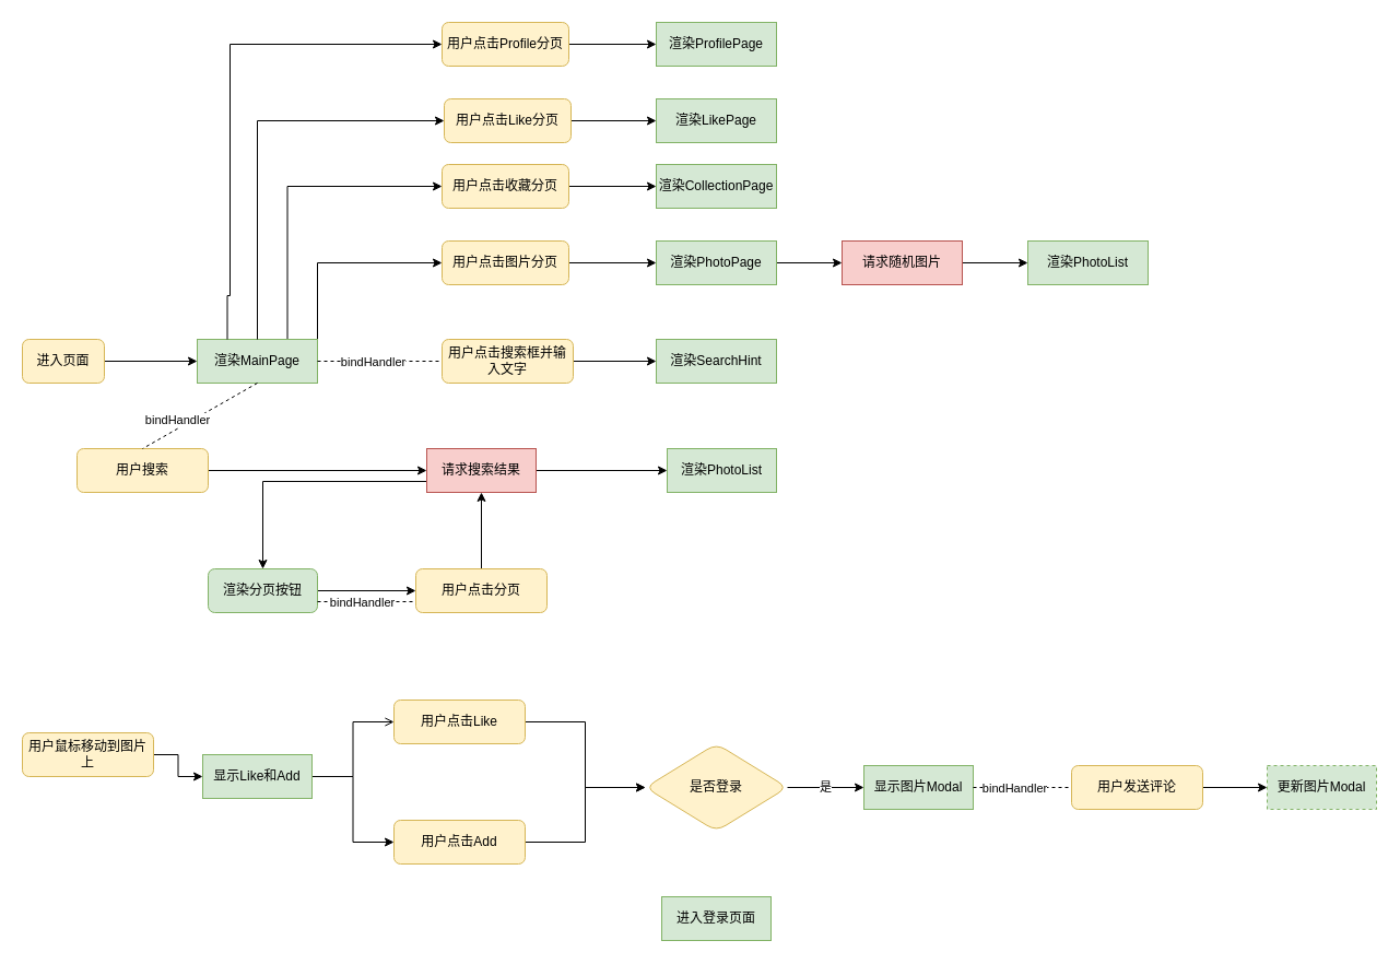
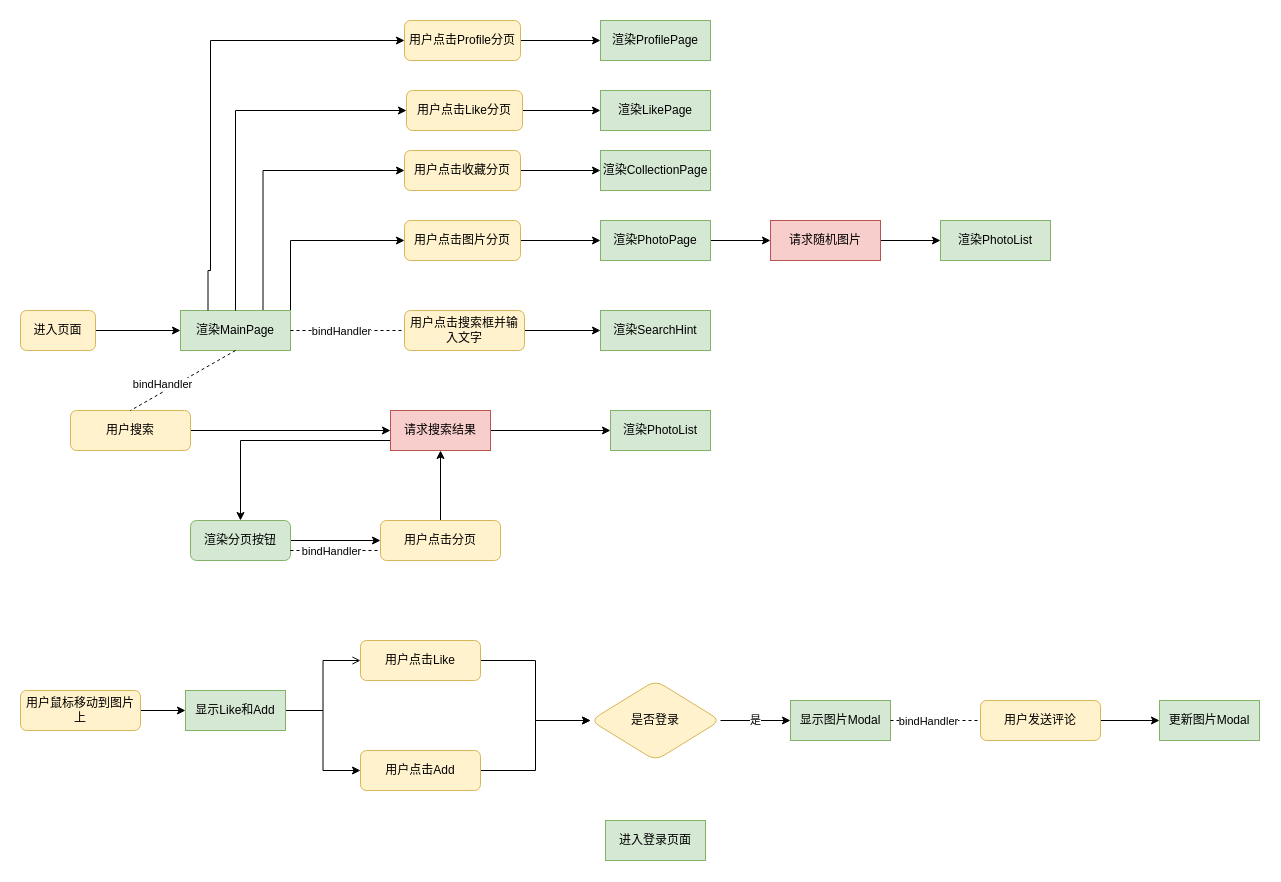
  <mxCell id="0" />
  <mxCell id="1" parent="0" />
  <mxCell id="2" value="" style="edgeStyle=orthogonalEdgeStyle;rounded=0;orthogonalLoop=1;jettySize=auto;html=1;" parent="1" source="3" target="6" edge="1"><mxGeometry relative="1" as="geometry" /></mxCell>
  <mxCell id="3" value="进入页面" style="rounded=1;whiteSpace=wrap;html=1;fontSize=12;glass=0;strokeWidth=1;shadow=0;fillColor=#fff2cc;strokeColor=#d6b656;" parent="1" vertex="1"><mxGeometry x="20" y="310" width="75" height="40" as="geometry" /></mxCell>
  <mxCell id="4" style="edgeStyle=orthogonalEdgeStyle;rounded=0;orthogonalLoop=1;jettySize=auto;html=1;exitX=1;exitY=0;exitDx=0;exitDy=0;entryX=0;entryY=0.5;entryDx=0;entryDy=0;" edge="1" parent="1" source="6" target="40"><mxGeometry relative="1" as="geometry" /></mxCell>
  <mxCell id="5" style="edgeStyle=orthogonalEdgeStyle;rounded=0;orthogonalLoop=1;jettySize=auto;html=1;exitX=0.75;exitY=0;exitDx=0;exitDy=0;entryX=0;entryY=0.5;entryDx=0;entryDy=0;" edge="1" parent="1" source="6" target="47"><mxGeometry relative="1" as="geometry" /></mxCell>
  <mxCell id="6" value="渲染MainPage" style="rounded=0;whiteSpace=wrap;html=1;fillColor=#d5e8d4;strokeColor=#82b366;" parent="1" vertex="1"><mxGeometry x="180" y="310" width="110" height="40" as="geometry" /></mxCell>
  <mxCell id="7" value="" style="endArrow=none;dashed=1;html=1;rounded=0;exitX=1;exitY=0.5;exitDx=0;exitDy=0;entryX=0;entryY=0.5;entryDx=0;entryDy=0;" parent="1" source="6" target="10" edge="1"><mxGeometry width="50" height="50" relative="1" as="geometry"><mxPoint x="500" y="540" as="sourcePoint" /><mxPoint x="410" y="330" as="targetPoint" /></mxGeometry></mxCell>
  <mxCell id="8" value="bindHandler" style="edgeLabel;html=1;align=center;verticalAlign=middle;resizable=0;points=[];" parent="7" vertex="1" connectable="0"><mxGeometry x="0.13" relative="1" as="geometry"><mxPoint x="-14" as="offset" /></mxGeometry></mxCell>
  <mxCell id="9" value="" style="edgeStyle=orthogonalEdgeStyle;rounded=0;orthogonalLoop=1;jettySize=auto;html=1;" parent="1" source="10" target="11" edge="1"><mxGeometry relative="1" as="geometry" /></mxCell>
  <mxCell id="10" value="用户点击搜索框并输入文字" style="rounded=1;whiteSpace=wrap;html=1;fontSize=12;glass=0;strokeWidth=1;shadow=0;fillColor=#fff2cc;strokeColor=#d6b656;" parent="1" vertex="1"><mxGeometry x="404" y="310" width="120" height="40" as="geometry" /></mxCell>
  <mxCell id="11" value="渲染SearchHint" style="rounded=0;whiteSpace=wrap;html=1;fillColor=#d5e8d4;strokeColor=#82b366;" parent="1" vertex="1"><mxGeometry x="600" y="310" width="110" height="40" as="geometry" /></mxCell>
  <mxCell id="12" value="" style="edgeStyle=orthogonalEdgeStyle;rounded=0;orthogonalLoop=1;jettySize=auto;html=1;" parent="1" source="13" target="16" edge="1"><mxGeometry relative="1" as="geometry" /></mxCell>
  <mxCell id="13" value="用户搜索" style="rounded=1;whiteSpace=wrap;html=1;fontSize=12;glass=0;strokeWidth=1;shadow=0;fillColor=#fff2cc;strokeColor=#d6b656;" parent="1" vertex="1"><mxGeometry x="70" y="410" width="120" height="40" as="geometry" /></mxCell>
  <mxCell id="14" value="" style="edgeStyle=orthogonalEdgeStyle;rounded=0;orthogonalLoop=1;jettySize=auto;html=1;" parent="1" source="16" target="17" edge="1"><mxGeometry relative="1" as="geometry" /></mxCell>
  <mxCell id="15" value="" style="edgeStyle=orthogonalEdgeStyle;rounded=0;orthogonalLoop=1;jettySize=auto;html=1;" parent="1" source="16" target="19" edge="1"><mxGeometry relative="1" as="geometry"><Array as="points"><mxPoint x="240" y="440" /></Array></mxGeometry></mxCell>
  <mxCell id="16" value="请求搜索结果" style="rounded=0;whiteSpace=wrap;html=1;fillColor=#f8cecc;strokeColor=#b85450;" parent="1" vertex="1"><mxGeometry x="390" y="410" width="100" height="40" as="geometry" /></mxCell>
  <mxCell id="17" value="渲染PhotoList" style="whiteSpace=wrap;html=1;rounded=0;fillColor=#d5e8d4;strokeColor=#82b366;" parent="1" vertex="1"><mxGeometry x="610" y="410" width="100" height="40" as="geometry" /></mxCell>
  <mxCell id="18" value="" style="edgeStyle=orthogonalEdgeStyle;rounded=0;orthogonalLoop=1;jettySize=auto;html=1;" parent="1" source="19" target="21" edge="1"><mxGeometry relative="1" as="geometry" /></mxCell>
  <mxCell id="19" value="渲染分页按钮" style="whiteSpace=wrap;html=1;fillColor=#d5e8d4;strokeColor=#82b366;rounded=1;" parent="1" vertex="1"><mxGeometry x="190" y="520" width="100" height="40" as="geometry" /></mxCell>
  <mxCell id="20" value="" style="edgeStyle=orthogonalEdgeStyle;rounded=0;orthogonalLoop=1;jettySize=auto;html=1;" parent="1" source="21" target="16" edge="1"><mxGeometry relative="1" as="geometry" /></mxCell>
  <mxCell id="21" value="用户点击分页" style="rounded=1;whiteSpace=wrap;html=1;fontSize=12;glass=0;strokeWidth=1;shadow=0;fillColor=#fff2cc;strokeColor=#d6b656;" parent="1" vertex="1"><mxGeometry x="380" y="520" width="120" height="40" as="geometry" /></mxCell>
  <mxCell id="22" value="" style="endArrow=none;dashed=1;html=1;rounded=0;exitX=1;exitY=0.75;exitDx=0;exitDy=0;entryX=0;entryY=0.75;entryDx=0;entryDy=0;" parent="1" source="19" target="21" edge="1"><mxGeometry width="50" height="50" relative="1" as="geometry"><mxPoint x="300" y="340" as="sourcePoint" /><mxPoint x="414" y="340" as="targetPoint" /></mxGeometry></mxCell>
  <mxCell id="23" value="bindHandler" style="edgeLabel;html=1;align=center;verticalAlign=middle;resizable=0;points=[];" parent="22" vertex="1" connectable="0"><mxGeometry x="0.13" relative="1" as="geometry"><mxPoint x="-11" as="offset" /></mxGeometry></mxCell>
  <mxCell id="24" value="" style="endArrow=none;dashed=1;html=1;rounded=0;exitX=0.5;exitY=1;exitDx=0;exitDy=0;entryX=0.5;entryY=0;entryDx=0;entryDy=0;" parent="1" source="6" target="13" edge="1"><mxGeometry width="50" height="50" relative="1" as="geometry"><mxPoint x="300" y="340" as="sourcePoint" /><mxPoint x="414" y="340" as="targetPoint" /></mxGeometry></mxCell>
  <mxCell id="25" value="bindHandler" style="edgeLabel;html=1;align=center;verticalAlign=middle;resizable=0;points=[];" parent="24" vertex="1" connectable="0"><mxGeometry x="0.13" relative="1" as="geometry"><mxPoint x="-14" as="offset" /></mxGeometry></mxCell>
  <mxCell id="26" value="" style="edgeStyle=orthogonalEdgeStyle;rounded=0;orthogonalLoop=1;jettySize=auto;html=1;" edge="1" parent="1" source="27" target="30"><mxGeometry relative="1" as="geometry" /></mxCell>
- <mxCell id="27" value="用户鼠标移动到图片上" style="rounded=1;whiteSpace=wrap;html=1;fontSize=12;glass=0;strokeWidth=1;shadow=0;fillColor=#fff2cc;strokeColor=#d6b656;" vertex="1" parent="1"><mxGeometry x="20" y="670" width="120" height="40" as="geometry" /></mxCell>
+ <mxCell id="27" value="用户鼠标移动到图片上" style="rounded=1;whiteSpace=wrap;html=1;fontSize=12;glass=0;strokeWidth=1;shadow=0;fillColor=#fff2cc;strokeColor=#d6b656;" vertex="1" parent="1"><mxGeometry x="20" y="690" width="120" height="40" as="geometry" /></mxCell>
  <mxCell id="28" style="edgeStyle=orthogonalEdgeStyle;rounded=0;orthogonalLoop=1;jettySize=auto;html=1;exitX=1;exitY=0.5;exitDx=0;exitDy=0;entryX=0;entryY=0.5;entryDx=0;entryDy=0;endArrow=open;" edge="1" parent="1" source="30" target="32"><mxGeometry relative="1" as="geometry" /></mxCell>
  <mxCell id="29" style="edgeStyle=orthogonalEdgeStyle;rounded=0;orthogonalLoop=1;jettySize=auto;html=1;exitX=1;exitY=0.5;exitDx=0;exitDy=0;entryX=0;entryY=0.5;entryDx=0;entryDy=0;" edge="1" parent="1" source="30" target="34"><mxGeometry relative="1" as="geometry" /></mxCell>
  <mxCell id="30" value="显示Like和Add" style="rounded=0;whiteSpace=wrap;html=1;fillColor=#d5e8d4;strokeColor=#82b366;" vertex="1" parent="1"><mxGeometry x="185" y="690" width="100" height="40" as="geometry" /></mxCell>
  <mxCell id="31" value="" style="edgeStyle=orthogonalEdgeStyle;rounded=0;orthogonalLoop=1;jettySize=auto;html=1;" edge="1" parent="1" source="32" target="36"><mxGeometry relative="1" as="geometry" /></mxCell>
  <mxCell id="32" value="用户点击Like" style="rounded=1;whiteSpace=wrap;html=1;fontSize=12;glass=0;strokeWidth=1;shadow=0;fillColor=#fff2cc;strokeColor=#d6b656;" vertex="1" parent="1"><mxGeometry x="360" y="640" width="120" height="40" as="geometry" /></mxCell>
  <mxCell id="33" style="edgeStyle=orthogonalEdgeStyle;rounded=0;orthogonalLoop=1;jettySize=auto;html=1;exitX=1;exitY=0.5;exitDx=0;exitDy=0;" edge="1" parent="1" source="34" target="36"><mxGeometry relative="1" as="geometry" /></mxCell>
  <mxCell id="34" value="用户点击Add" style="rounded=1;whiteSpace=wrap;html=1;fontSize=12;glass=0;strokeWidth=1;shadow=0;fillColor=#fff2cc;strokeColor=#d6b656;" vertex="1" parent="1"><mxGeometry x="360" y="750" width="120" height="40" as="geometry" /></mxCell>
  <mxCell id="35" value="是" style="edgeStyle=orthogonalEdgeStyle;rounded=0;orthogonalLoop=1;jettySize=auto;html=1;exitX=1;exitY=0.5;exitDx=0;exitDy=0;entryX=0;entryY=0.5;entryDx=0;entryDy=0;" edge="1" parent="1" source="36" target="38"><mxGeometry relative="1" as="geometry"><mxPoint x="850" y="720" as="targetPoint" /></mxGeometry></mxCell>
  <mxCell id="36" value="是否登录" style="rhombus;whiteSpace=wrap;html=1;fillColor=#fff2cc;strokeColor=#d6b656;rounded=1;glass=0;strokeWidth=1;shadow=0;" vertex="1" parent="1"><mxGeometry x="590" y="680" width="130" height="80" as="geometry" /></mxCell>
  <mxCell id="37" value="进入登录页面" style="rounded=0;whiteSpace=wrap;html=1;fillColor=#d5e8d4;strokeColor=#82b366;" vertex="1" parent="1"><mxGeometry x="605" y="820" width="100" height="40" as="geometry" /></mxCell>
  <mxCell id="38" value="显示图片Modal" style="rounded=0;whiteSpace=wrap;html=1;fillColor=#d5e8d4;strokeColor=#82b366;" vertex="1" parent="1"><mxGeometry x="790" y="700" width="100" height="40" as="geometry" /></mxCell>
  <mxCell id="39" value="" style="edgeStyle=orthogonalEdgeStyle;rounded=0;orthogonalLoop=1;jettySize=auto;html=1;" edge="1" parent="1" source="40" target="42"><mxGeometry relative="1" as="geometry" /></mxCell>
  <mxCell id="40" value="用户点击图片分页" style="rounded=1;whiteSpace=wrap;html=1;fontSize=12;glass=0;strokeWidth=1;shadow=0;fillColor=#fff2cc;strokeColor=#d6b656;" vertex="1" parent="1"><mxGeometry x="404" y="220" width="116" height="40" as="geometry" /></mxCell>
  <mxCell id="41" value="" style="edgeStyle=orthogonalEdgeStyle;rounded=0;orthogonalLoop=1;jettySize=auto;html=1;" edge="1" parent="1" source="42" target="44"><mxGeometry relative="1" as="geometry" /></mxCell>
  <mxCell id="42" value="渲染PhotoPage" style="rounded=0;whiteSpace=wrap;html=1;fillColor=#d5e8d4;strokeColor=#82b366;" vertex="1" parent="1"><mxGeometry x="600" y="220" width="110" height="40" as="geometry" /></mxCell>
  <mxCell id="43" value="" style="edgeStyle=orthogonalEdgeStyle;rounded=0;orthogonalLoop=1;jettySize=auto;html=1;" edge="1" parent="1" source="44" target="45"><mxGeometry relative="1" as="geometry" /></mxCell>
  <mxCell id="44" value="请求随机图片" style="rounded=0;whiteSpace=wrap;html=1;fillColor=#f8cecc;strokeColor=#b85450;" vertex="1" parent="1"><mxGeometry x="770" y="220" width="110" height="40" as="geometry" /></mxCell>
  <mxCell id="45" value="渲染PhotoList" style="rounded=0;whiteSpace=wrap;html=1;fillColor=#d5e8d4;strokeColor=#82b366;" vertex="1" parent="1"><mxGeometry x="940" y="220" width="110" height="40" as="geometry" /></mxCell>
  <mxCell id="46" value="" style="edgeStyle=orthogonalEdgeStyle;rounded=0;orthogonalLoop=1;jettySize=auto;html=1;" edge="1" parent="1" source="47" target="52"><mxGeometry relative="1" as="geometry" /></mxCell>
  <mxCell id="47" value="用户点击收藏分页" style="rounded=1;whiteSpace=wrap;html=1;fontSize=12;glass=0;strokeWidth=1;shadow=0;fillColor=#fff2cc;strokeColor=#d6b656;" vertex="1" parent="1"><mxGeometry x="404" y="150" width="116" height="40" as="geometry" /></mxCell>
  <mxCell id="48" value="" style="edgeStyle=orthogonalEdgeStyle;rounded=0;orthogonalLoop=1;jettySize=auto;html=1;" edge="1" parent="1" source="49" target="57"><mxGeometry relative="1" as="geometry" /></mxCell>
  <mxCell id="49" value="用户发送评论" style="rounded=1;whiteSpace=wrap;html=1;fontSize=12;glass=0;strokeWidth=1;shadow=0;fillColor=#fff2cc;strokeColor=#d6b656;" vertex="1" parent="1"><mxGeometry x="980" y="700" width="120" height="40" as="geometry" /></mxCell>
  <mxCell id="50" value="" style="endArrow=none;dashed=1;html=1;rounded=0;exitX=1;exitY=0.5;exitDx=0;exitDy=0;entryX=0;entryY=0.5;entryDx=0;entryDy=0;" edge="1" parent="1" source="38" target="49"><mxGeometry width="50" height="50" relative="1" as="geometry"><mxPoint x="1020" y="590" as="sourcePoint" /><mxPoint x="1134" y="590" as="targetPoint" /></mxGeometry></mxCell>
  <mxCell id="51" value="bindHandler" style="edgeLabel;html=1;align=center;verticalAlign=middle;resizable=0;points=[];" vertex="1" connectable="0" parent="50"><mxGeometry x="0.13" relative="1" as="geometry"><mxPoint x="-14" as="offset" /></mxGeometry></mxCell>
  <mxCell id="52" value="渲染CollectionPage" style="rounded=0;whiteSpace=wrap;html=1;fillColor=#d5e8d4;strokeColor=#82b366;" vertex="1" parent="1"><mxGeometry x="600" y="150" width="110" height="40" as="geometry" /></mxCell>
  <mxCell id="53" value="" style="edgeStyle=orthogonalEdgeStyle;rounded=0;orthogonalLoop=1;jettySize=auto;html=1;" edge="1" parent="1" source="54" target="56"><mxGeometry relative="1" as="geometry" /></mxCell>
  <mxCell id="54" value="用户点击Like分页" style="rounded=1;whiteSpace=wrap;html=1;fontSize=12;glass=0;strokeWidth=1;shadow=0;fillColor=#fff2cc;strokeColor=#d6b656;" vertex="1" parent="1"><mxGeometry x="406" y="90" width="116" height="40" as="geometry" /></mxCell>
  <mxCell id="55" style="edgeStyle=orthogonalEdgeStyle;rounded=0;orthogonalLoop=1;jettySize=auto;html=1;exitX=0.5;exitY=0;exitDx=0;exitDy=0;entryX=0;entryY=0.5;entryDx=0;entryDy=0;" edge="1" parent="1" source="6" target="54"><mxGeometry relative="1" as="geometry"><mxPoint x="273" y="320" as="sourcePoint" /><mxPoint x="414" y="180" as="targetPoint" /></mxGeometry></mxCell>
  <mxCell id="56" value="渲染LikePage" style="rounded=0;whiteSpace=wrap;html=1;fillColor=#d5e8d4;strokeColor=#82b366;" vertex="1" parent="1"><mxGeometry x="600" y="90" width="110" height="40" as="geometry" /></mxCell>
- <mxCell id="57" value="更新图片Modal" style="rounded=0;whiteSpace=wrap;html=1;fillColor=#d5e8d4;strokeColor=#82b366;dashed=1;" vertex="1" parent="1"><mxGeometry x="1159" y="700" width="100" height="40" as="geometry" /></mxCell>
+ <mxCell id="57" value="更新图片Modal" style="rounded=0;whiteSpace=wrap;html=1;fillColor=#d5e8d4;strokeColor=#82b366;" vertex="1" parent="1"><mxGeometry x="1159" y="700" width="100" height="40" as="geometry" /></mxCell>
  <mxCell id="58" value="" style="edgeStyle=orthogonalEdgeStyle;rounded=0;orthogonalLoop=1;jettySize=auto;html=1;" edge="1" parent="1" source="59" target="61"><mxGeometry relative="1" as="geometry" /></mxCell>
  <mxCell id="59" value="用户点击Profile分页" style="rounded=1;whiteSpace=wrap;html=1;fontSize=12;glass=0;strokeWidth=1;shadow=0;fillColor=#fff2cc;strokeColor=#d6b656;" vertex="1" parent="1"><mxGeometry x="404" y="20" width="116" height="40" as="geometry" /></mxCell>
  <mxCell id="60" style="edgeStyle=orthogonalEdgeStyle;rounded=0;orthogonalLoop=1;jettySize=auto;html=1;entryX=0;entryY=0.5;entryDx=0;entryDy=0;exitX=0.25;exitY=0;exitDx=0;exitDy=0;" edge="1" parent="1" source="6" target="59"><mxGeometry relative="1" as="geometry"><mxPoint x="210" y="300" as="sourcePoint" /><mxPoint x="416" y="120" as="targetPoint" /><Array as="points"><mxPoint x="208" y="270" /><mxPoint x="210" y="270" /><mxPoint x="210" y="40" /></Array></mxGeometry></mxCell>
  <mxCell id="61" value="渲染ProfilePage" style="rounded=0;whiteSpace=wrap;html=1;fillColor=#d5e8d4;strokeColor=#82b366;" vertex="1" parent="1"><mxGeometry x="600" y="20" width="110" height="40" as="geometry" /></mxCell>
